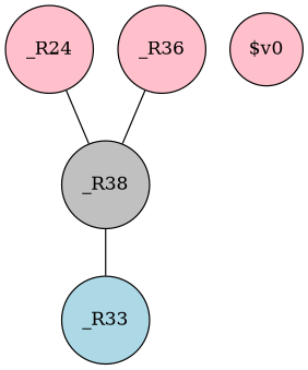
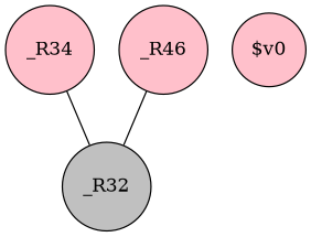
  graph {
    rankdir=TB
    node [fillcolor=pink shape=circle style=filled]
-   _R32 [fillcolor=gray label=_R38]
-   _R34 [label=_R24]
-   _R33 [fillcolor=lightblue]
-   _R36
+   _R32 [fillcolor=gray]
+   _R34
+   _R36 [label=_R46]
    "$v0"
-   _R32 -- _R33
    _R34 -- _R32
    _R36 -- _R32
  }
